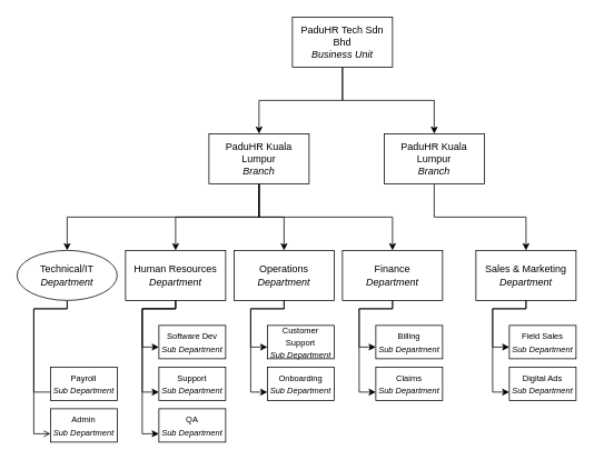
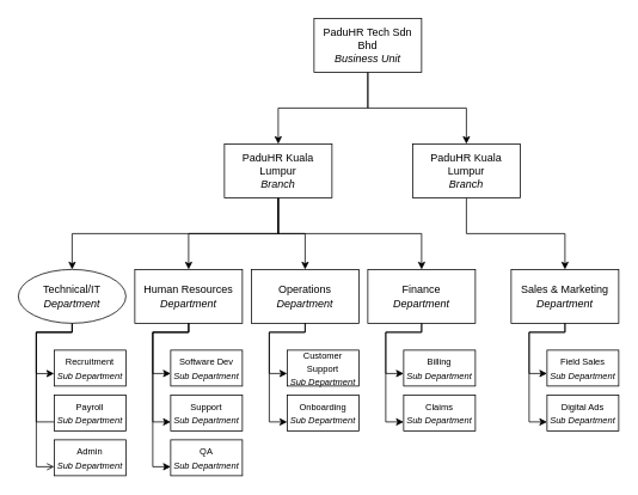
  <mxCell id="0" />
  <mxCell id="1" parent="0" />
  <mxCell id="2" value="" style="edgeStyle=orthogonalEdgeStyle;rounded=0;orthogonalLoop=1;jettySize=auto;html=1;" edge="1" parent="1" source="4" target="9"><mxGeometry relative="1" as="geometry" /></mxCell>
  <mxCell id="3" style="edgeStyle=orthogonalEdgeStyle;rounded=0;orthogonalLoop=1;jettySize=auto;html=1;entryX=0.5;entryY=0;entryDx=0;entryDy=0;" edge="1" parent="1" source="4" target="11"><mxGeometry relative="1" as="geometry" /></mxCell>
  <mxCell id="4" value="PaduHR Tech Sdn Bhd&lt;div&gt;&lt;i&gt;Business Unit&lt;/i&gt;&lt;/div&gt;" style="rounded=0;whiteSpace=wrap;html=1;" vertex="1" parent="1"><mxGeometry x="350" y="20" width="120" height="60" as="geometry" /></mxCell>
  <mxCell id="5" value="" style="edgeStyle=orthogonalEdgeStyle;rounded=0;orthogonalLoop=1;jettySize=auto;html=1;" edge="1" parent="1" source="9" target="12"><mxGeometry relative="1" as="geometry" /></mxCell>
  <mxCell id="6" style="edgeStyle=orthogonalEdgeStyle;rounded=0;orthogonalLoop=1;jettySize=auto;html=1;entryX=0.5;entryY=0;entryDx=0;entryDy=0;" edge="1" parent="1" source="9" target="15"><mxGeometry relative="1" as="geometry"><Array as="points"><mxPoint x="310" y="260" /><mxPoint x="80" y="260" /></Array></mxGeometry></mxCell>
  <mxCell id="7" style="edgeStyle=orthogonalEdgeStyle;rounded=0;orthogonalLoop=1;jettySize=auto;html=1;exitX=0.5;exitY=1;exitDx=0;exitDy=0;" edge="1" parent="1" source="9" target="16"><mxGeometry relative="1" as="geometry" /></mxCell>
  <mxCell id="8" style="edgeStyle=orthogonalEdgeStyle;rounded=0;orthogonalLoop=1;jettySize=auto;html=1;exitX=0.5;exitY=1;exitDx=0;exitDy=0;" edge="1" parent="1" source="9" target="17"><mxGeometry relative="1" as="geometry" /></mxCell>
  <mxCell id="9" value="PaduHR Kuala Lumpur&lt;div&gt;&lt;i&gt;Branch&lt;/i&gt;&lt;/div&gt;" style="whiteSpace=wrap;html=1;rounded=0;" vertex="1" parent="1"><mxGeometry x="250" y="160" width="120" height="60" as="geometry" /></mxCell>
  <mxCell id="10" style="edgeStyle=orthogonalEdgeStyle;rounded=0;orthogonalLoop=1;jettySize=auto;html=1;exitX=0.5;exitY=1;exitDx=0;exitDy=0;entryX=0.5;entryY=0;entryDx=0;entryDy=0;" edge="1" parent="1" source="11" target="18"><mxGeometry relative="1" as="geometry" /></mxCell>
  <mxCell id="11" value="PaduHR Kuala Lumpur&lt;div&gt;&lt;i&gt;Branch&lt;/i&gt;&lt;/div&gt;" style="whiteSpace=wrap;html=1;rounded=0;" vertex="1" parent="1"><mxGeometry x="460" y="160" width="120" height="60" as="geometry" /></mxCell>
  <mxCell id="12" value="Human Resources&lt;br&gt;&lt;i&gt;Department&lt;/i&gt;" style="whiteSpace=wrap;html=1;rounded=0;" vertex="1" parent="1"><mxGeometry x="150" y="300" width="120" height="60" as="geometry" /></mxCell>
  <mxCell id="13" style="edgeStyle=orthogonalEdgeStyle;rounded=0;orthogonalLoop=1;jettySize=auto;html=1;exitX=0.5;exitY=1;exitDx=0;exitDy=0;entryX=0;entryY=0.75;entryDx=0;entryDy=0;endArrow=open;" edge="1" parent="1" source="15" target="21"><mxGeometry relative="1" as="geometry"><Array as="points"><mxPoint x="80" y="370" /><mxPoint x="40" y="370" /><mxPoint x="40" y="520" /></Array></mxGeometry></mxCell>
  <mxCell id="14" style="edgeStyle=orthogonalEdgeStyle;rounded=0;orthogonalLoop=1;jettySize=auto;html=1;entryX=0;entryY=0.75;entryDx=0;entryDy=0;endArrow=none;" edge="1" parent="1" source="15" target="20"><mxGeometry relative="1" as="geometry"><Array as="points"><mxPoint x="80" y="370" /><mxPoint x="40" y="370" /><mxPoint x="40" y="470" /></Array></mxGeometry></mxCell>
  <mxCell id="15" value="Technical/IT&lt;br&gt;&lt;i&gt;Department&lt;/i&gt;" style="ellipse;whiteSpace=wrap;html=1;" vertex="1" parent="1"><mxGeometry x="20" y="300" width="120" height="60" as="geometry" /></mxCell>
  <mxCell id="16" value="Operations&lt;br&gt;&lt;i&gt;Department&lt;/i&gt;" style="whiteSpace=wrap;html=1;rounded=0;" vertex="1" parent="1"><mxGeometry x="280" y="300" width="120" height="60" as="geometry" /></mxCell>
  <mxCell id="17" value="Finance&lt;br&gt;&lt;i&gt;Department&lt;/i&gt;" style="whiteSpace=wrap;html=1;rounded=0;" vertex="1" parent="1"><mxGeometry x="410" y="300" width="120" height="60" as="geometry" /></mxCell>
  <mxCell id="18" value="Sales &amp;amp; Marketing&lt;br&gt;&lt;i&gt;Department&lt;/i&gt;" style="whiteSpace=wrap;html=1;rounded=0;" vertex="1" parent="1"><mxGeometry x="570" y="300" width="120" height="60" as="geometry" /></mxCell>
+ <mxCell id="19" value="&lt;font style=&quot;font-size: 10px;&quot;&gt;Recruitment&lt;br&gt;&lt;i&gt;Sub Department&lt;/i&gt;&lt;/font&gt;" style="whiteSpace=wrap;html=1;rounded=0;" vertex="1" parent="1"><mxGeometry x="60" y="390" width="80" height="40" as="geometry" /></mxCell>
  <mxCell id="20" value="&lt;font style=&quot;font-size: 10px;&quot;&gt;Payroll&lt;br&gt;&lt;i&gt;Sub Department&lt;/i&gt;&lt;/font&gt;" style="whiteSpace=wrap;html=1;rounded=0;" vertex="1" parent="1"><mxGeometry x="60" y="440" width="80" height="40" as="geometry" /></mxCell>
  <mxCell id="21" value="&lt;font style=&quot;font-size: 10px;&quot;&gt;Admin&lt;br&gt;&lt;i&gt;Sub Department&lt;/i&gt;&lt;/font&gt;" style="whiteSpace=wrap;html=1;rounded=0;" vertex="1" parent="1"><mxGeometry x="60" y="490" width="80" height="40" as="geometry" /></mxCell>
  <mxCell id="22" value="&lt;font style=&quot;font-size: 10px;&quot;&gt;Software Dev&lt;br&gt;&lt;i&gt;Sub Department&lt;/i&gt;&lt;/font&gt;" style="whiteSpace=wrap;html=1;rounded=0;" vertex="1" parent="1"><mxGeometry x="190" y="390" width="80" height="40" as="geometry" /></mxCell>
  <mxCell id="23" value="&lt;font style=&quot;font-size: 10px;&quot;&gt;Support&lt;br&gt;&lt;i&gt;Sub Department&lt;/i&gt;&lt;/font&gt;" style="whiteSpace=wrap;html=1;rounded=0;" vertex="1" parent="1"><mxGeometry x="190" y="440" width="80" height="40" as="geometry" /></mxCell>
  <mxCell id="24" value="&lt;font style=&quot;font-size: 10px;&quot;&gt;QA&lt;br&gt;&lt;i&gt;Sub Department&lt;/i&gt;&lt;/font&gt;" style="whiteSpace=wrap;html=1;rounded=0;" vertex="1" parent="1"><mxGeometry x="190" y="490" width="80" height="40" as="geometry" /></mxCell>
  <mxCell id="25" value="&lt;font style=&quot;font-size: 10px;&quot;&gt;Customer Support&lt;br&gt;&lt;i&gt;Sub Department&lt;/i&gt;&lt;/font&gt;" style="whiteSpace=wrap;html=1;rounded=0;" vertex="1" parent="1"><mxGeometry x="320" y="390" width="80" height="40" as="geometry" /></mxCell>
  <mxCell id="26" value="&lt;font style=&quot;font-size: 10px;&quot;&gt;Onboarding&lt;br&gt;&lt;i&gt;Sub Department&lt;/i&gt;&lt;/font&gt;" style="whiteSpace=wrap;html=1;rounded=0;" vertex="1" parent="1"><mxGeometry x="320" y="440" width="80" height="40" as="geometry" /></mxCell>
  <mxCell id="27" value="&lt;font style=&quot;font-size: 10px;&quot;&gt;Billing&lt;br&gt;&lt;i&gt;Sub Department&lt;/i&gt;&lt;/font&gt;" style="whiteSpace=wrap;html=1;rounded=0;" vertex="1" parent="1"><mxGeometry x="450" y="390" width="80" height="40" as="geometry" /></mxCell>
  <mxCell id="28" value="&lt;font style=&quot;font-size: 10px;&quot;&gt;Claims&lt;br&gt;&lt;i&gt;Sub Department&lt;/i&gt;&lt;/font&gt;" style="whiteSpace=wrap;html=1;rounded=0;" vertex="1" parent="1"><mxGeometry x="450" y="440" width="80" height="40" as="geometry" /></mxCell>
  <mxCell id="29" value="&lt;font style=&quot;font-size: 10px;&quot;&gt;Field Sales&lt;br&gt;&lt;i&gt;Sub Department&lt;/i&gt;&lt;/font&gt;" style="whiteSpace=wrap;html=1;rounded=0;" vertex="1" parent="1"><mxGeometry x="610" y="390" width="80" height="40" as="geometry" /></mxCell>
  <mxCell id="30" value="&lt;font style=&quot;font-size: 10px;&quot;&gt;Digital Ads&lt;br&gt;&lt;i&gt;Sub Department&lt;/i&gt;&lt;/font&gt;" style="whiteSpace=wrap;html=1;rounded=0;" vertex="1" parent="1"><mxGeometry x="610" y="440" width="80" height="40" as="geometry" /></mxCell>
+ <mxCell id="31" style="edgeStyle=orthogonalEdgeStyle;rounded=0;orthogonalLoop=1;jettySize=auto;html=1;exitX=0.5;exitY=1;exitDx=0;exitDy=0;entryX=-0.001;entryY=0.652;entryDx=0;entryDy=0;entryPerimeter=0;" edge="1" parent="1" source="15" target="19"><mxGeometry relative="1" as="geometry"><Array as="points"><mxPoint x="80" y="370" /><mxPoint x="40" y="370" /><mxPoint x="40" y="416" /></Array></mxGeometry></mxCell>
  <mxCell id="32" style="edgeStyle=orthogonalEdgeStyle;rounded=0;orthogonalLoop=1;jettySize=auto;html=1;exitX=0.5;exitY=1;exitDx=0;exitDy=0;entryX=0;entryY=0.75;entryDx=0;entryDy=0;" edge="1" parent="1"><mxGeometry relative="1" as="geometry"><mxPoint x="210" y="360" as="sourcePoint" /><mxPoint x="190" y="520" as="targetPoint" /><Array as="points"><mxPoint x="210" y="370" /><mxPoint x="170" y="370" /><mxPoint x="170" y="520" /></Array></mxGeometry></mxCell>
  <mxCell id="33" style="edgeStyle=orthogonalEdgeStyle;rounded=0;orthogonalLoop=1;jettySize=auto;html=1;entryX=0;entryY=0.75;entryDx=0;entryDy=0;" edge="1" parent="1"><mxGeometry relative="1" as="geometry"><mxPoint x="210" y="360" as="sourcePoint" /><mxPoint x="190" y="470" as="targetPoint" /><Array as="points"><mxPoint x="210" y="370" /><mxPoint x="170" y="370" /><mxPoint x="170" y="470" /></Array></mxGeometry></mxCell>
  <mxCell id="34" style="edgeStyle=orthogonalEdgeStyle;rounded=0;orthogonalLoop=1;jettySize=auto;html=1;exitX=0.5;exitY=1;exitDx=0;exitDy=0;entryX=-0.001;entryY=0.652;entryDx=0;entryDy=0;entryPerimeter=0;" edge="1" parent="1"><mxGeometry relative="1" as="geometry"><mxPoint x="210" y="360" as="sourcePoint" /><mxPoint x="190" y="416" as="targetPoint" /><Array as="points"><mxPoint x="210" y="370" /><mxPoint x="170" y="370" /><mxPoint x="170" y="416" /></Array></mxGeometry></mxCell>
  <mxCell id="35" style="edgeStyle=orthogonalEdgeStyle;rounded=0;orthogonalLoop=1;jettySize=auto;html=1;entryX=0;entryY=0.75;entryDx=0;entryDy=0;" edge="1" parent="1"><mxGeometry relative="1" as="geometry"><mxPoint x="340" y="360" as="sourcePoint" /><mxPoint x="320" y="470" as="targetPoint" /><Array as="points"><mxPoint x="340" y="370" /><mxPoint x="300" y="370" /><mxPoint x="300" y="470" /></Array></mxGeometry></mxCell>
  <mxCell id="36" style="edgeStyle=orthogonalEdgeStyle;rounded=0;orthogonalLoop=1;jettySize=auto;html=1;exitX=0.5;exitY=1;exitDx=0;exitDy=0;entryX=-0.001;entryY=0.652;entryDx=0;entryDy=0;entryPerimeter=0;" edge="1" parent="1"><mxGeometry relative="1" as="geometry"><mxPoint x="340" y="360" as="sourcePoint" /><mxPoint x="320" y="416" as="targetPoint" /><Array as="points"><mxPoint x="340" y="370" /><mxPoint x="300" y="370" /><mxPoint x="300" y="416" /></Array></mxGeometry></mxCell>
  <mxCell id="37" style="edgeStyle=orthogonalEdgeStyle;rounded=0;orthogonalLoop=1;jettySize=auto;html=1;entryX=0;entryY=0.75;entryDx=0;entryDy=0;" edge="1" parent="1"><mxGeometry relative="1" as="geometry"><mxPoint x="470" y="360" as="sourcePoint" /><mxPoint x="450" y="470" as="targetPoint" /><Array as="points"><mxPoint x="470" y="370" /><mxPoint x="430" y="370" /><mxPoint x="430" y="470" /></Array></mxGeometry></mxCell>
  <mxCell id="38" style="edgeStyle=orthogonalEdgeStyle;rounded=0;orthogonalLoop=1;jettySize=auto;html=1;exitX=0.5;exitY=1;exitDx=0;exitDy=0;entryX=-0.001;entryY=0.652;entryDx=0;entryDy=0;entryPerimeter=0;" edge="1" parent="1"><mxGeometry relative="1" as="geometry"><mxPoint x="470" y="360" as="sourcePoint" /><mxPoint x="450" y="416" as="targetPoint" /><Array as="points"><mxPoint x="470" y="370" /><mxPoint x="430" y="370" /><mxPoint x="430" y="416" /></Array></mxGeometry></mxCell>
  <mxCell id="39" style="edgeStyle=orthogonalEdgeStyle;rounded=0;orthogonalLoop=1;jettySize=auto;html=1;entryX=0;entryY=0.75;entryDx=0;entryDy=0;" edge="1" parent="1"><mxGeometry relative="1" as="geometry"><mxPoint x="630" y="360" as="sourcePoint" /><mxPoint x="610" y="470" as="targetPoint" /><Array as="points"><mxPoint x="630" y="370" /><mxPoint x="590" y="370" /><mxPoint x="590" y="470" /></Array></mxGeometry></mxCell>
  <mxCell id="40" style="edgeStyle=orthogonalEdgeStyle;rounded=0;orthogonalLoop=1;jettySize=auto;html=1;exitX=0.5;exitY=1;exitDx=0;exitDy=0;entryX=-0.001;entryY=0.652;entryDx=0;entryDy=0;entryPerimeter=0;" edge="1" parent="1"><mxGeometry relative="1" as="geometry"><mxPoint x="630" y="360" as="sourcePoint" /><mxPoint x="610" y="416" as="targetPoint" /><Array as="points"><mxPoint x="630" y="370" /><mxPoint x="590" y="370" /><mxPoint x="590" y="416" /></Array></mxGeometry></mxCell>
